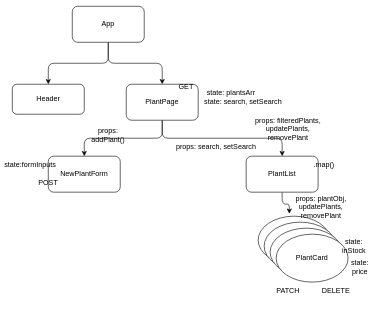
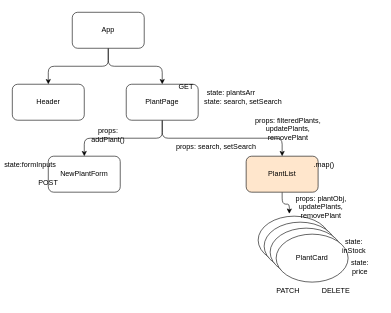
  <mxCell id="0" />
  <mxCell id="1" parent="0" />
  <mxCell id="2" style="edgeStyle=orthogonalEdgeStyle;html=1;exitX=0.5;exitY=1;exitDx=0;exitDy=0;entryX=0.5;entryY=0;entryDx=0;entryDy=0;" edge="1" parent="1" source="4" target="5"><mxGeometry relative="1" as="geometry" /></mxCell>
  <mxCell id="3" style="edgeStyle=orthogonalEdgeStyle;html=1;exitX=0.5;exitY=1;exitDx=0;exitDy=0;" edge="1" parent="1" source="4" target="8"><mxGeometry relative="1" as="geometry" /></mxCell>
- <mxCell id="4" value="App" style="rounded=1;whiteSpace=wrap;html=1;" vertex="1" parent="1"><mxGeometry x="120" y="10" width="120" height="60" as="geometry" /></mxCell>
- <mxCell id="5" value="Header" style="rounded=1;whiteSpace=wrap;html=1;" vertex="1" parent="1"><mxGeometry x="20" y="140" width="120" height="50" as="geometry" /></mxCell>
+ <mxCell id="4" value="App" style="rounded=1;whiteSpace=wrap;html=1;" vertex="1" parent="1"><mxGeometry x="120" y="20" width="120" height="60" as="geometry" /></mxCell>
+ <mxCell id="5" value="Header" style="rounded=1;whiteSpace=wrap;html=1;" vertex="1" parent="1"><mxGeometry x="20" y="140" width="120" height="60" as="geometry" /></mxCell>
  <mxCell id="6" style="edgeStyle=orthogonalEdgeStyle;html=1;exitX=0.5;exitY=1;exitDx=0;exitDy=0;" edge="1" parent="1" source="8" target="9"><mxGeometry relative="1" as="geometry" /></mxCell>
  <mxCell id="7" style="edgeStyle=orthogonalEdgeStyle;html=1;exitX=0.5;exitY=1;exitDx=0;exitDy=0;" edge="1" parent="1" source="8" target="11"><mxGeometry relative="1" as="geometry" /></mxCell>
  <mxCell id="8" value="PlantPage" style="rounded=1;whiteSpace=wrap;html=1;" vertex="1" parent="1"><mxGeometry x="210" y="140" width="120" height="60" as="geometry" /></mxCell>
  <mxCell id="9" value="NewPlantForm" style="rounded=1;whiteSpace=wrap;html=1;" vertex="1" parent="1"><mxGeometry x="80" y="260" width="120" height="60" as="geometry" /></mxCell>
  <mxCell id="10" style="edgeStyle=orthogonalEdgeStyle;html=1;exitX=0.5;exitY=1;exitDx=0;exitDy=0;entryX=0.433;entryY=-0.05;entryDx=0;entryDy=0;entryPerimeter=0;" edge="1" parent="1" source="11" target="12"><mxGeometry relative="1" as="geometry" /></mxCell>
- <mxCell id="11" value="PlantList" style="rounded=1;whiteSpace=wrap;html=1;" vertex="1" parent="1"><mxGeometry x="410" y="260" width="120" height="60" as="geometry" /></mxCell>
+ <mxCell id="11" value="PlantList" style="rounded=1;whiteSpace=wrap;html=1;fillColor=#ffe6cc;" vertex="1" parent="1"><mxGeometry x="410" y="260" width="120" height="60" as="geometry" /></mxCell>
  <mxCell id="12" value="PlantCard" style="ellipse;whiteSpace=wrap;html=1;" vertex="1" parent="1"><mxGeometry x="430" y="360" width="120" height="80" as="geometry" /></mxCell>
  <mxCell id="13" value="PlantCard" style="ellipse;whiteSpace=wrap;html=1;" vertex="1" parent="1"><mxGeometry x="440" y="370" width="120" height="80" as="geometry" /></mxCell>
  <mxCell id="14" value="PlantCard" style="ellipse;whiteSpace=wrap;html=1;" vertex="1" parent="1"><mxGeometry x="450" y="380" width="120" height="80" as="geometry" /></mxCell>
  <mxCell id="15" value="PlantCard" style="ellipse;whiteSpace=wrap;html=1;" vertex="1" parent="1"><mxGeometry x="460" y="390" width="120" height="80" as="geometry" /></mxCell>
  <mxCell id="16" value="state: plantsArr" style="text;html=1;strokeColor=none;fillColor=none;align=center;verticalAlign=middle;whiteSpace=wrap;rounded=0;" vertex="1" parent="1"><mxGeometry x="310" y="140" width="150" height="30" as="geometry" /></mxCell>
  <mxCell id="17" value="props: filteredPlants, updatePlants, removePlant" style="text;html=1;strokeColor=none;fillColor=none;align=center;verticalAlign=middle;whiteSpace=wrap;rounded=0;" vertex="1" parent="1"><mxGeometry x="420" y="200" width="120" height="30" as="geometry" /></mxCell>
  <mxCell id="18" value="props: plantObj, updatePlants, removePlant" style="text;html=1;strokeColor=none;fillColor=none;align=center;verticalAlign=middle;whiteSpace=wrap;rounded=0;" vertex="1" parent="1"><mxGeometry x="480" y="330" width="110" height="30" as="geometry" /></mxCell>
  <mxCell id="19" value="GET" style="text;html=1;strokeColor=none;fillColor=none;align=center;verticalAlign=middle;whiteSpace=wrap;rounded=0;" vertex="1" parent="1"><mxGeometry x="280" y="130" width="60" height="30" as="geometry" /></mxCell>
  <mxCell id="20" value=".map()" style="text;html=1;strokeColor=none;fillColor=none;align=center;verticalAlign=middle;whiteSpace=wrap;rounded=0;" vertex="1" parent="1"><mxGeometry x="510" y="260" width="60" height="30" as="geometry" /></mxCell>
  <mxCell id="21" value="state: search, setSearch" style="text;html=1;strokeColor=none;fillColor=none;align=center;verticalAlign=middle;whiteSpace=wrap;rounded=0;" vertex="1" parent="1"><mxGeometry x="330" y="155" width="150" height="30" as="geometry" /></mxCell>
  <mxCell id="22" value="props: search, setSearch" style="text;html=1;strokeColor=none;fillColor=none;align=center;verticalAlign=middle;whiteSpace=wrap;rounded=0;" vertex="1" parent="1"><mxGeometry x="285" y="230" width="150" height="30" as="geometry" /></mxCell>
  <mxCell id="23" value="props: addPlant()" style="text;html=1;strokeColor=none;fillColor=none;align=center;verticalAlign=middle;whiteSpace=wrap;rounded=0;" vertex="1" parent="1"><mxGeometry x="150" y="210" width="60" height="30" as="geometry" /></mxCell>
  <mxCell id="24" value="state:formInputs" style="text;html=1;strokeColor=none;fillColor=none;align=center;verticalAlign=middle;whiteSpace=wrap;rounded=0;" vertex="1" parent="1"><mxGeometry x="20" y="260" width="60" height="30" as="geometry" /></mxCell>
  <mxCell id="25" value="POST" style="text;html=1;strokeColor=none;fillColor=none;align=center;verticalAlign=middle;whiteSpace=wrap;rounded=0;" vertex="1" parent="1"><mxGeometry x="50" y="290" width="60" height="30" as="geometry" /></mxCell>
  <mxCell id="26" value="DELETE" style="text;html=1;strokeColor=none;fillColor=none;align=center;verticalAlign=middle;whiteSpace=wrap;rounded=0;" vertex="1" parent="1"><mxGeometry x="530" y="470" width="60" height="30" as="geometry" /></mxCell>
  <mxCell id="27" value="PATCH" style="text;html=1;strokeColor=none;fillColor=none;align=center;verticalAlign=middle;whiteSpace=wrap;rounded=0;" vertex="1" parent="1"><mxGeometry x="450" y="470" width="60" height="30" as="geometry" /></mxCell>
  <mxCell id="28" value="state: inStock" style="text;html=1;strokeColor=none;fillColor=none;align=center;verticalAlign=middle;whiteSpace=wrap;rounded=0;" vertex="1" parent="1"><mxGeometry x="560" y="395" width="60" height="30" as="geometry" /></mxCell>
  <mxCell id="29" value="state: price" style="text;html=1;strokeColor=none;fillColor=none;align=center;verticalAlign=middle;whiteSpace=wrap;rounded=0;" vertex="1" parent="1"><mxGeometry x="570" y="430" width="60" height="30" as="geometry" /></mxCell>
